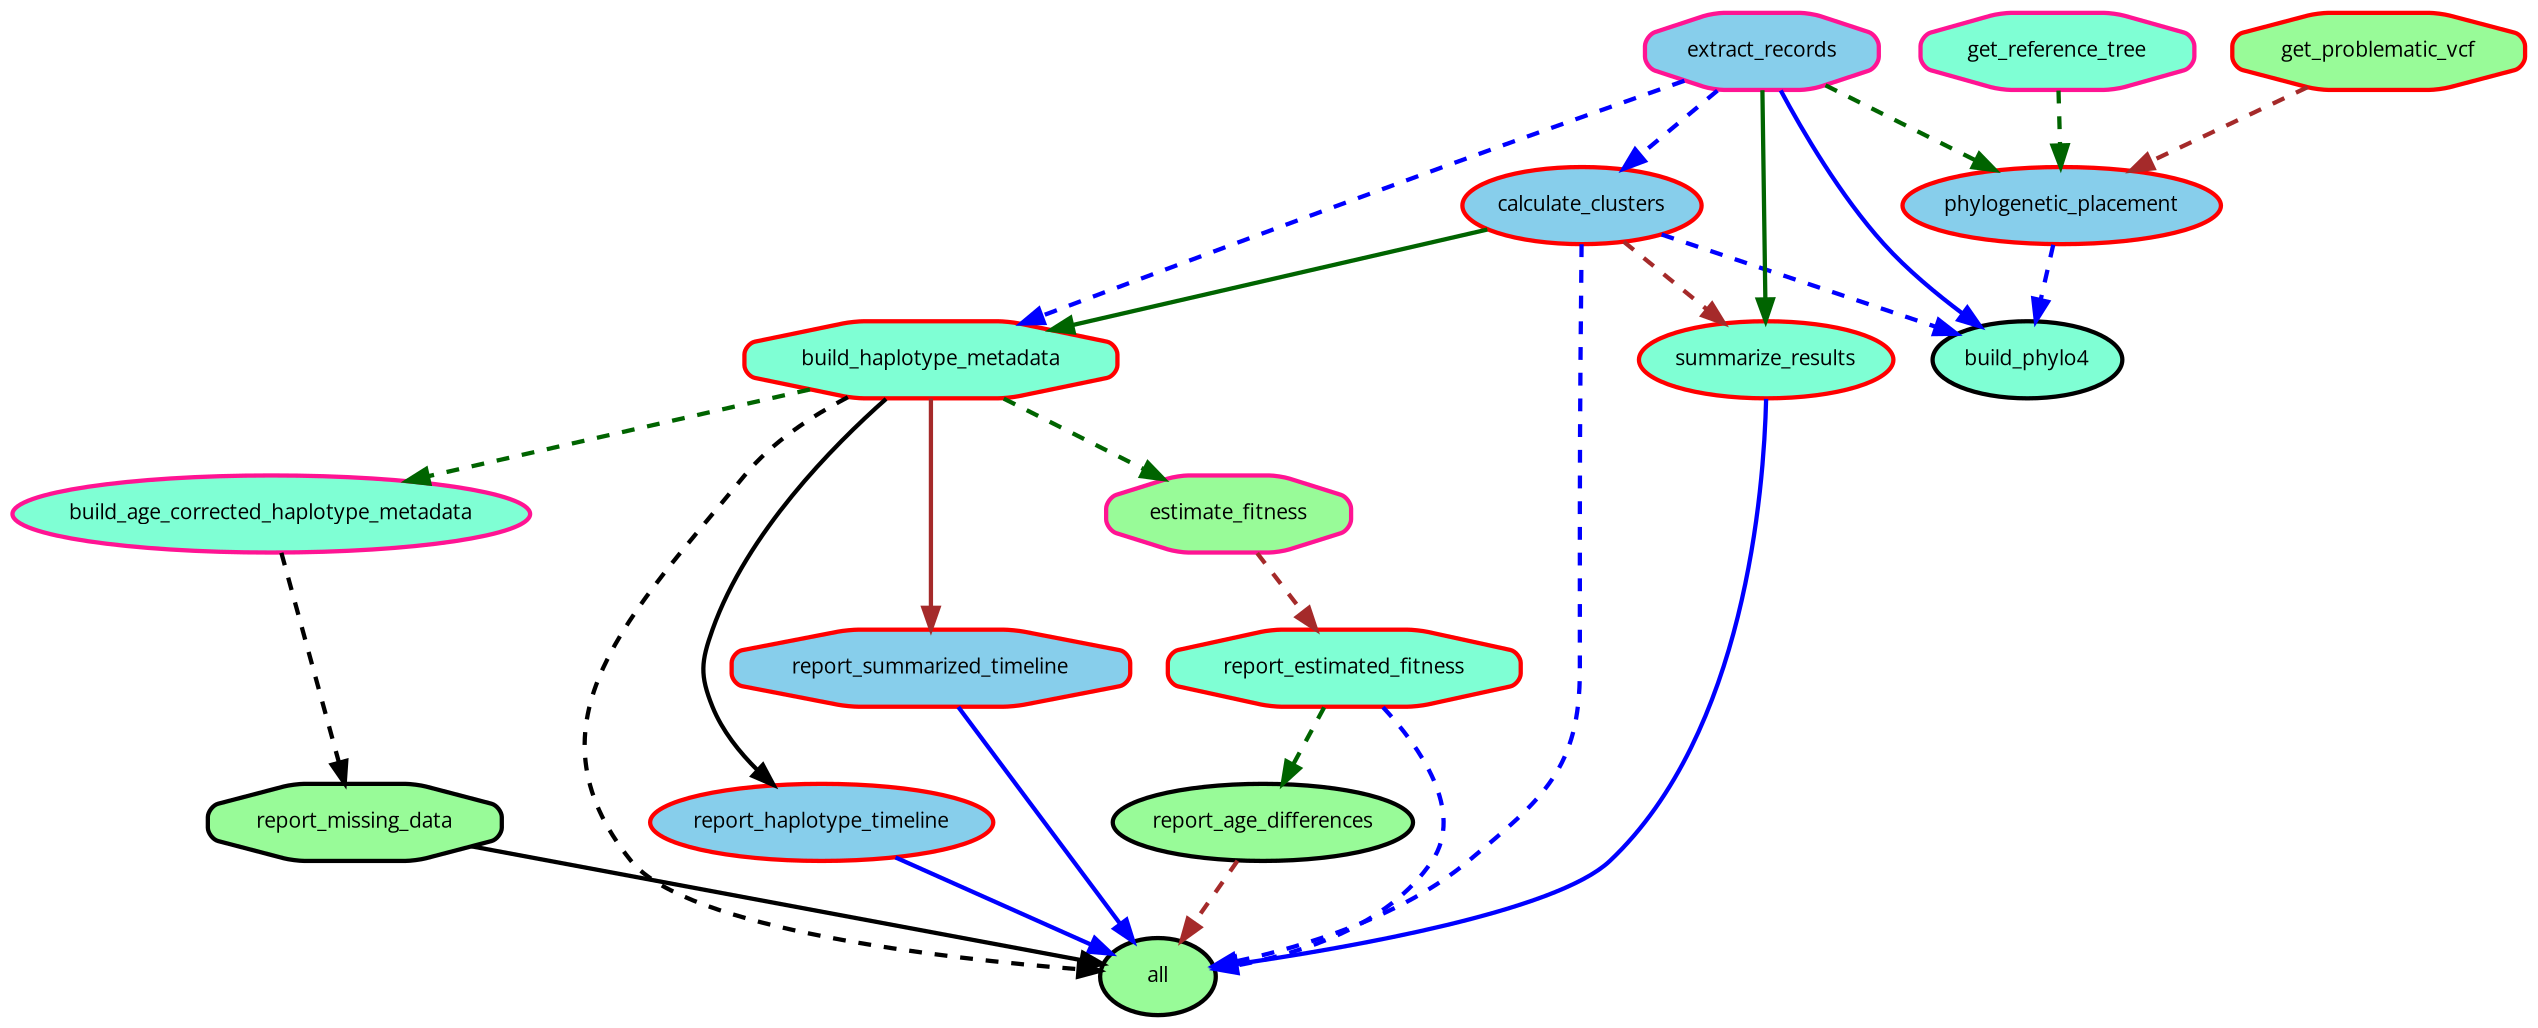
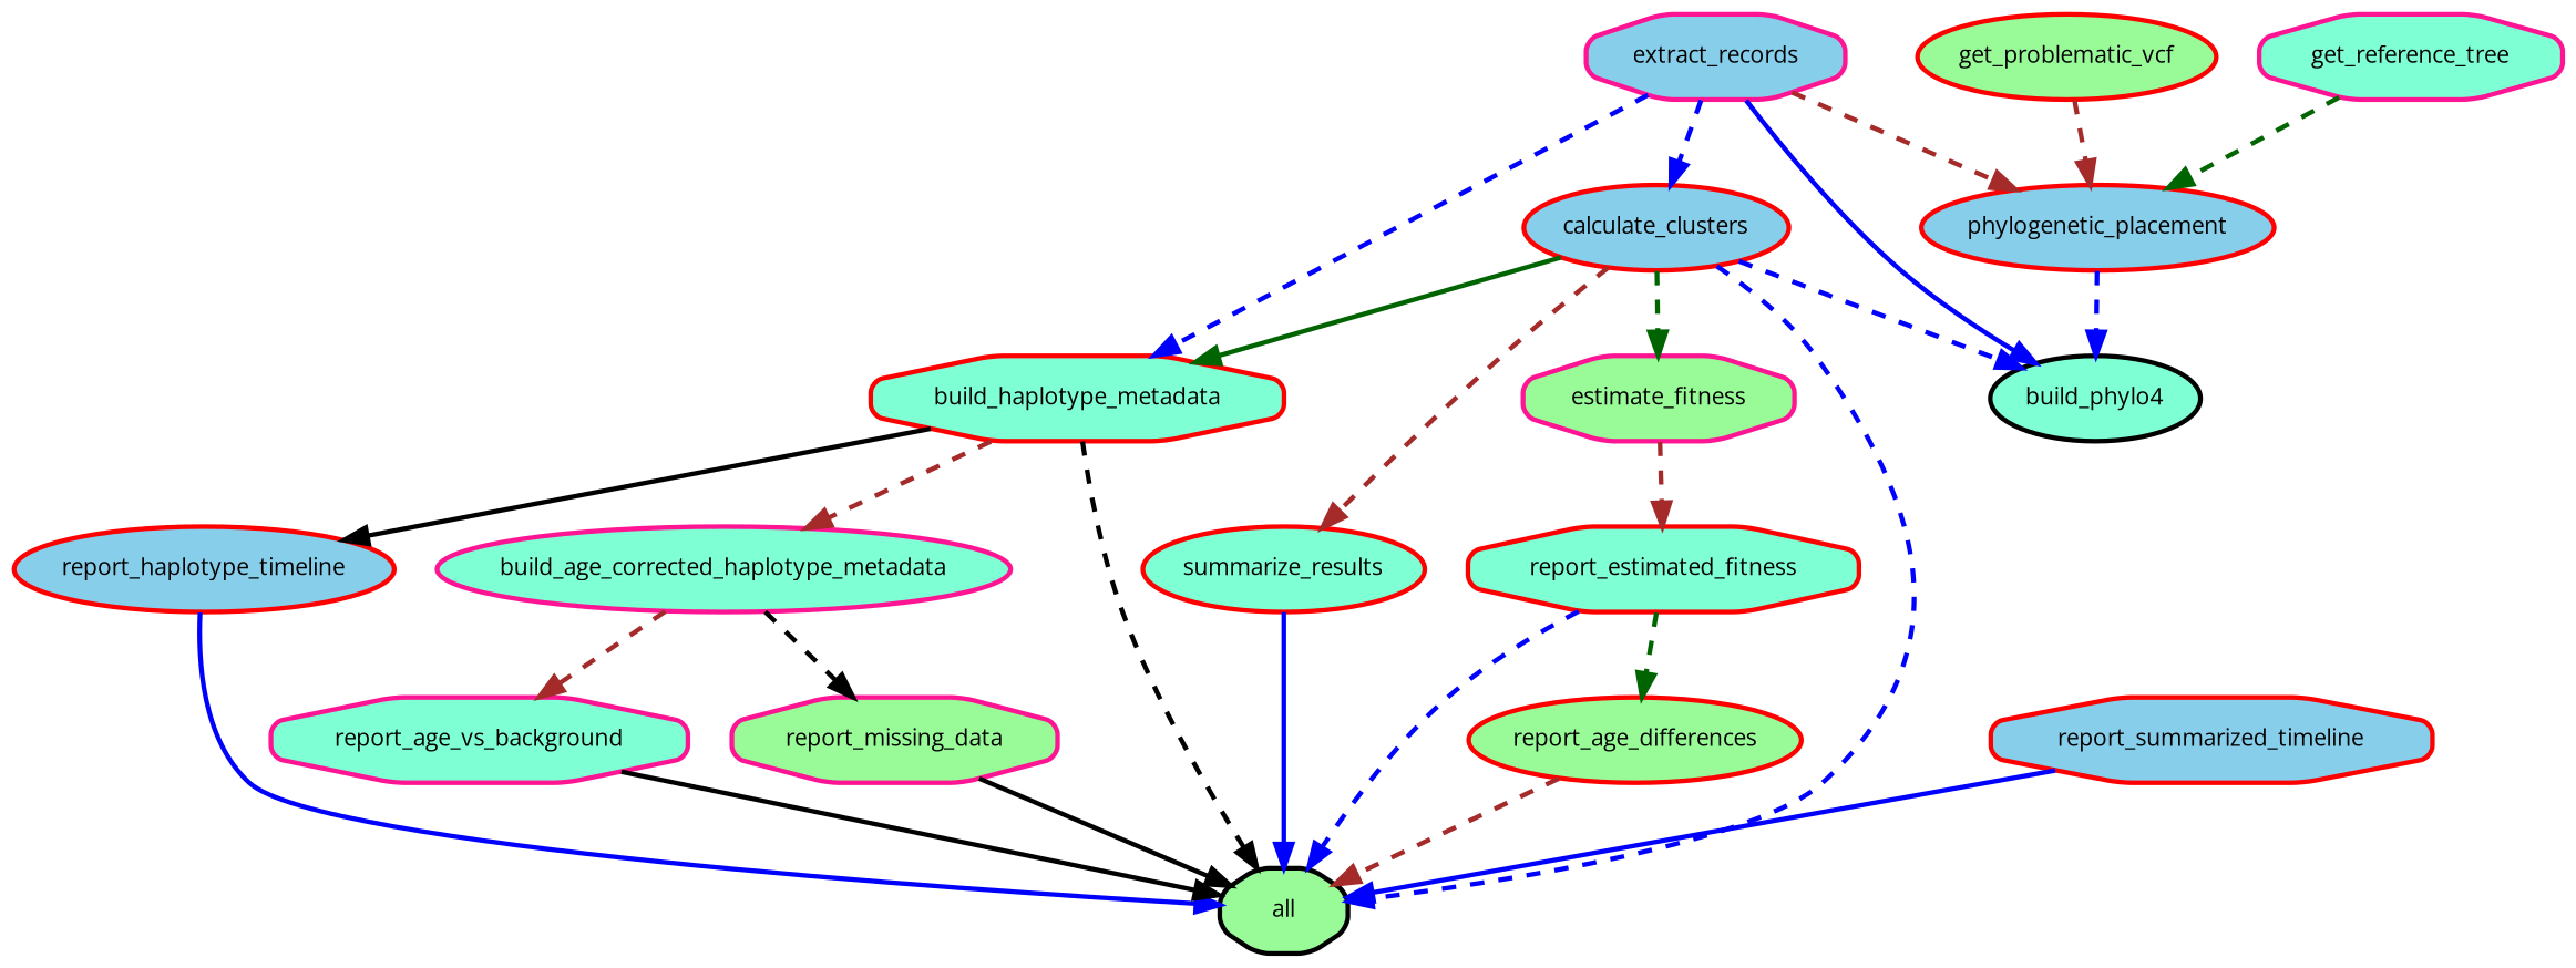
  digraph {
    bgcolor=white
    fontname="Open Sans"
    node [color=red fillcolor=aquamarine fontname="Open Sans" fontsize=10 penwidth=2 shape=octagon style="rounded,filled"]
    edge [color=blue fontname="Open Sans" penwidth=2 style=dashed]
-   n1 [color=black fillcolor=palegreen label=all shape=ellipse]
+   n1 [color=black fillcolor=palegreen label=all]
    n2 [fillcolor=skyblue label=calculate_clusters shape=ellipse]
    n3 [label=summarize_results shape=ellipse]
    n4 [label=build_haplotype_metadata]
    n5 [color=black label=build_phylo4 shape=ellipse]
    n6 [color=deeppink fillcolor=palegreen label=estimate_fitness]
    n7 [fillcolor=skyblue label=report_haplotype_timeline shape=ellipse]
    n8 [fillcolor=skyblue label=report_summarized_timeline]
    n9 [color=deeppink label=build_age_corrected_haplotype_metadata shape=ellipse]
    n10 [fillcolor=skyblue label=phylogenetic_placement shape=ellipse]
    n11 [color=deeppink fillcolor=skyblue label=extract_records]
-   n12 [fillcolor=palegreen label=get_problematic_vcf]
+   n12 [fillcolor=palegreen label=get_problematic_vcf shape=ellipse]
    n13 [color=deeppink label=get_reference_tree]
    n14 [label=report_estimated_fitness]
-   n15 [color=black fillcolor=palegreen label=report_age_differences shape=ellipse]
-   n17 [color=black fillcolor=palegreen label=report_missing_data]
+   n15 [fillcolor=palegreen label=report_age_differences shape=ellipse]
+   n16 [color=deeppink label=report_age_vs_background]
+   n17 [color=deeppink fillcolor=palegreen label=report_missing_data]
    n2 -> n1
    n2 -> n3 [color=brown]
    n2 -> n4 [color=darkgreen style=solid]
    n2 -> n5
    n3 -> n1 [style=solid]
    n4 -> n1 [color=black]
-   n4 -> n6 [color=darkgreen]
+   n2 -> n6 [color=darkgreen]
    n4 -> n7 [color=black style=solid]
-   n4 -> n8 [color=brown style=solid]
-   n4 -> n9 [color=darkgreen]
+   n4 -> n9 [color=brown]
    n6 -> n14 [color=brown]
    n7 -> n1 [style=solid]
    n8 -> n1 [style=solid]
+   n9 -> n16 [color=brown]
    n9 -> n17 [color=black]
    n10 -> n5
    n11 -> n2
-   n11 -> n3 [color=darkgreen style=solid]
    n11 -> n4
    n11 -> n5 [style=solid]
-   n11 -> n10 [color=darkgreen]
+   n11 -> n10 [color=brown]
    n12 -> n10 [color=brown]
    n13 -> n10 [color=darkgreen]
    n14 -> n1
    n14 -> n15 [color=darkgreen]
    n15 -> n1 [color=brown]
+   n16 -> n1 [color=black style=solid]
    n17 -> n1 [color=black style=solid]
  }
